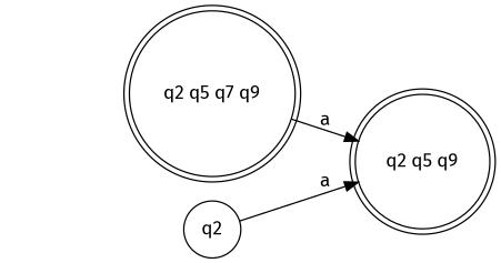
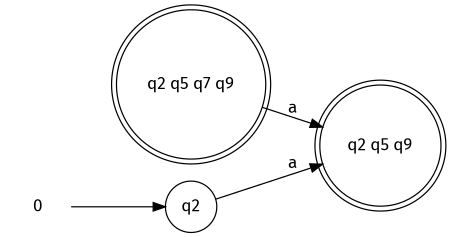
  digraph {
    fontname="Fira Sans"
    rankdir=LR
    node [fontname="Fira Sans" shape=doublecircle]
    edge [fontname="Fira Sans"]
    n1 [label=q2 shape=circle]
    n2 [label="q2 q5 q9"]
    n3 [label="q2 q5 q7 q9"]
+   0 [shape=none]
    n1 -> n2 [label=a]
    n3 -> n2 [label=a]
+   0 -> n1
  }
